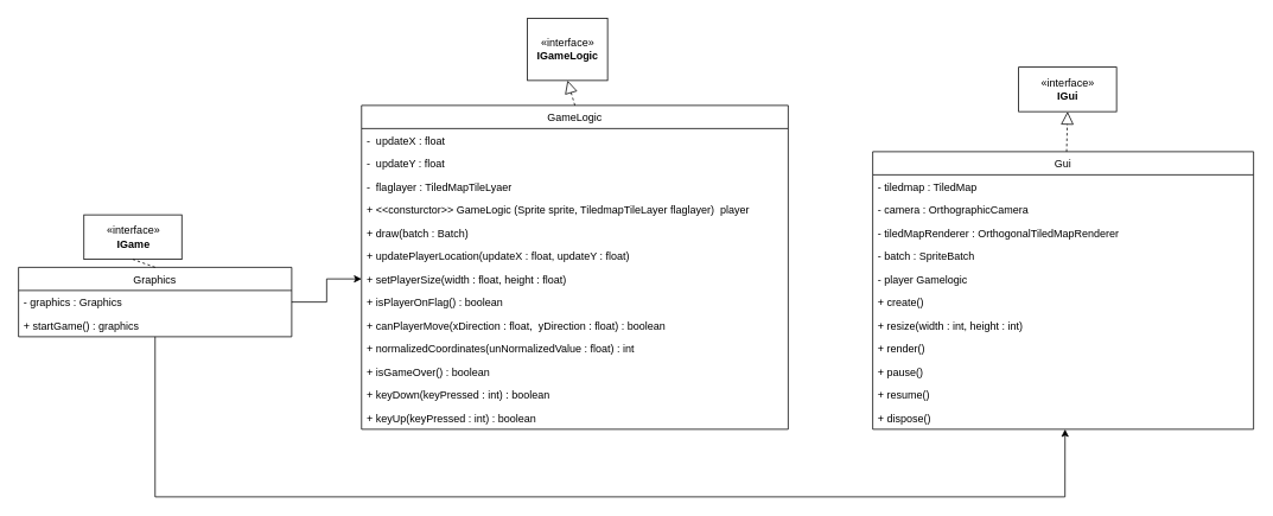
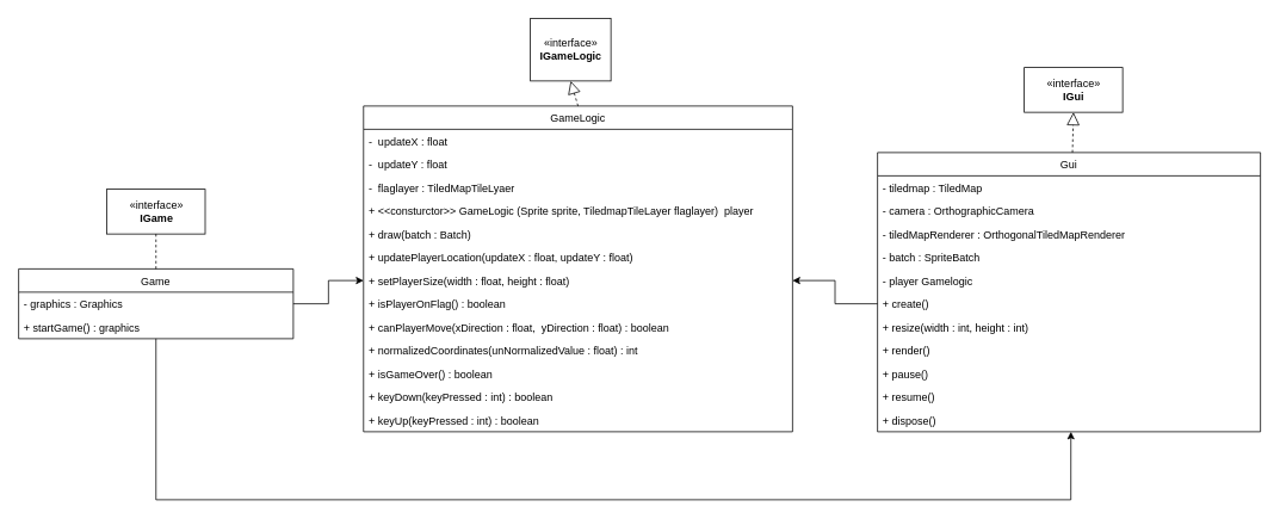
  <mxCell id="0" />
  <mxCell id="1" parent="0" />
- <mxCell id="2" value="«interface»&lt;br&gt;&lt;b&gt;IGame&lt;/b&gt;" style="html=1;" parent="1" vertex="1"><mxGeometry x="93.5" y="241" width="110" height="50" as="geometry" /></mxCell>
+ <mxCell id="2" value="«interface»&lt;br&gt;&lt;b&gt;IGame&lt;/b&gt;" style="html=1;" parent="1" vertex="1"><mxGeometry x="118.5" y="211" width="110" height="50" as="geometry" /></mxCell>
  <mxCell id="3" style="edgeStyle=orthogonalEdgeStyle;rounded=0;orthogonalLoop=1;jettySize=auto;html=1;exitX=0.5;exitY=1;exitDx=0;exitDy=0;entryX=0.505;entryY=1;entryDx=0;entryDy=0;entryPerimeter=0;" edge="1" parent="1" source="4" target="35"><mxGeometry relative="1" as="geometry"><Array as="points"><mxPoint x="174" y="558" /><mxPoint x="1196" y="558" /></Array></mxGeometry></mxCell>
- <mxCell id="4" value="Graphics" style="swimlane;fontStyle=0;childLayout=stackLayout;horizontal=1;startSize=26;fillColor=none;horizontalStack=0;resizeParent=1;resizeParentMax=0;resizeLast=0;collapsible=1;marginBottom=0;" parent="1" vertex="1"><mxGeometry x="20" y="300" width="307" height="78" as="geometry" /></mxCell>
+ <mxCell id="4" value="Game" style="swimlane;fontStyle=0;childLayout=stackLayout;horizontal=1;startSize=26;fillColor=none;horizontalStack=0;resizeParent=1;resizeParentMax=0;resizeLast=0;collapsible=1;marginBottom=0;" parent="1" vertex="1"><mxGeometry x="20" y="300" width="307" height="78" as="geometry" /></mxCell>
  <mxCell id="5" value="- graphics : Graphics" style="text;strokeColor=none;fillColor=none;align=left;verticalAlign=top;spacingLeft=4;spacingRight=4;overflow=hidden;rotatable=0;points=[[0,0.5],[1,0.5]];portConstraint=eastwest;" parent="4" vertex="1"><mxGeometry y="26" width="307" height="26" as="geometry" /></mxCell>
  <mxCell id="6" value="+ startGame() : graphics" style="text;strokeColor=none;fillColor=none;align=left;verticalAlign=top;spacingLeft=4;spacingRight=4;overflow=hidden;rotatable=0;points=[[0,0.5],[1,0.5]];portConstraint=eastwest;" vertex="1" parent="4"><mxGeometry y="52" width="307" height="26" as="geometry" /></mxCell>
  <mxCell id="7" value="" style="endArrow=none;dashed=1;endFill=0;endSize=12;html=1;entryX=0.5;entryY=1;entryDx=0;entryDy=0;exitX=0.5;exitY=0;exitDx=0;exitDy=0;" parent="1" source="4" target="2" edge="1"><mxGeometry width="160" relative="1" as="geometry"><mxPoint x="-53.5" y="395" as="sourcePoint" /><mxPoint x="106.5" y="395" as="targetPoint" /></mxGeometry></mxCell>
  <mxCell id="8" value="«interface»&lt;br&gt;&lt;b&gt;IGameLogic&lt;/b&gt;" style="html=1;" parent="1" vertex="1"><mxGeometry x="592" y="20" width="90" height="70" as="geometry" /></mxCell>
  <mxCell id="9" value="GameLogic" style="swimlane;fontStyle=0;childLayout=stackLayout;horizontal=1;startSize=26;fillColor=none;horizontalStack=0;resizeParent=1;resizeParentMax=0;resizeLast=0;collapsible=1;marginBottom=0;" parent="1" vertex="1"><mxGeometry x="405.5" y="118" width="479.5" height="364" as="geometry" /></mxCell>
  <mxCell id="10" value="-  updateX : float" style="text;strokeColor=none;fillColor=none;align=left;verticalAlign=top;spacingLeft=4;spacingRight=4;overflow=hidden;rotatable=0;points=[[0,0.5],[1,0.5]];portConstraint=eastwest;" parent="9" vertex="1"><mxGeometry y="26" width="479.5" height="26" as="geometry" /></mxCell>
  <mxCell id="11" value="-  updateY : float " style="text;strokeColor=none;fillColor=none;align=left;verticalAlign=top;spacingLeft=4;spacingRight=4;overflow=hidden;rotatable=0;points=[[0,0.5],[1,0.5]];portConstraint=eastwest;" parent="9" vertex="1"><mxGeometry y="52" width="479.5" height="26" as="geometry" /></mxCell>
  <mxCell id="12" value="-  flaglayer : TiledMapTileLyaer" style="text;strokeColor=none;fillColor=none;align=left;verticalAlign=top;spacingLeft=4;spacingRight=4;overflow=hidden;rotatable=0;points=[[0,0.5],[1,0.5]];portConstraint=eastwest;" parent="9" vertex="1"><mxGeometry y="78" width="479.5" height="26" as="geometry" /></mxCell>
  <mxCell id="13" value="+ &lt;&lt;consturctor&gt;&gt; GameLogic (Sprite sprite, TiledmapTileLayer flaglayer)  player" style="text;strokeColor=none;fillColor=none;align=left;verticalAlign=top;spacingLeft=4;spacingRight=4;overflow=hidden;rotatable=0;points=[[0,0.5],[1,0.5]];portConstraint=eastwest;" vertex="1" parent="9"><mxGeometry y="104" width="479.5" height="26" as="geometry" /></mxCell>
  <mxCell id="14" value="+ draw(batch : Batch)" style="text;strokeColor=none;fillColor=none;align=left;verticalAlign=top;spacingLeft=4;spacingRight=4;overflow=hidden;rotatable=0;points=[[0,0.5],[1,0.5]];portConstraint=eastwest;" parent="9" vertex="1"><mxGeometry y="130" width="479.5" height="26" as="geometry" /></mxCell>
  <mxCell id="15" value="+ updatePlayerLocation(updateX : float, updateY : float)" style="text;strokeColor=none;fillColor=none;align=left;verticalAlign=top;spacingLeft=4;spacingRight=4;overflow=hidden;rotatable=0;points=[[0,0.5],[1,0.5]];portConstraint=eastwest;" parent="9" vertex="1"><mxGeometry y="156" width="479.5" height="26" as="geometry" /></mxCell>
  <mxCell id="16" value="+ setPlayerSize(width : float, height : float)&#10;" style="text;strokeColor=none;fillColor=none;align=left;verticalAlign=top;spacingLeft=4;spacingRight=4;overflow=hidden;rotatable=0;points=[[0,0.5],[1,0.5]];portConstraint=eastwest;" parent="9" vertex="1"><mxGeometry y="182" width="479.5" height="26" as="geometry" /></mxCell>
  <mxCell id="17" value="+ isPlayerOnFlag() : boolean" style="text;strokeColor=none;fillColor=none;align=left;verticalAlign=top;spacingLeft=4;spacingRight=4;overflow=hidden;rotatable=0;points=[[0,0.5],[1,0.5]];portConstraint=eastwest;" parent="9" vertex="1"><mxGeometry y="208" width="479.5" height="26" as="geometry" /></mxCell>
  <mxCell id="18" value="+ canPlayerMove(xDirection : float,  yDirection : float) : boolean" style="text;strokeColor=none;fillColor=none;align=left;verticalAlign=top;spacingLeft=4;spacingRight=4;overflow=hidden;rotatable=0;points=[[0,0.5],[1,0.5]];portConstraint=eastwest;" parent="9" vertex="1"><mxGeometry y="234" width="479.5" height="26" as="geometry" /></mxCell>
  <mxCell id="19" value="+ normalizedCoordinates(unNormalizedValue : float) : int" style="text;strokeColor=none;fillColor=none;align=left;verticalAlign=top;spacingLeft=4;spacingRight=4;overflow=hidden;rotatable=0;points=[[0,0.5],[1,0.5]];portConstraint=eastwest;" parent="9" vertex="1"><mxGeometry y="260" width="479.5" height="26" as="geometry" /></mxCell>
  <mxCell id="20" value="+ isGameOver() : boolean " style="text;strokeColor=none;fillColor=none;align=left;verticalAlign=top;spacingLeft=4;spacingRight=4;overflow=hidden;rotatable=0;points=[[0,0.5],[1,0.5]];portConstraint=eastwest;" parent="9" vertex="1"><mxGeometry y="286" width="479.5" height="26" as="geometry" /></mxCell>
  <mxCell id="21" value="+ keyDown(keyPressed : int) : boolean" style="text;strokeColor=none;fillColor=none;align=left;verticalAlign=top;spacingLeft=4;spacingRight=4;overflow=hidden;rotatable=0;points=[[0,0.5],[1,0.5]];portConstraint=eastwest;" vertex="1" parent="9"><mxGeometry y="312" width="479.5" height="26" as="geometry" /></mxCell>
  <mxCell id="22" value="+ keyUp(keyPressed : int) : boolean" style="text;strokeColor=none;fillColor=none;align=left;verticalAlign=top;spacingLeft=4;spacingRight=4;overflow=hidden;rotatable=0;points=[[0,0.5],[1,0.5]];portConstraint=eastwest;" vertex="1" parent="9"><mxGeometry y="338" width="479.5" height="26" as="geometry" /></mxCell>
  <mxCell id="23" value="" style="endArrow=block;dashed=1;endFill=0;endSize=12;html=1;entryX=0.5;entryY=1;entryDx=0;entryDy=0;exitX=0.5;exitY=0;exitDx=0;exitDy=0;" parent="1" source="9" target="8" edge="1"><mxGeometry width="160" relative="1" as="geometry"><mxPoint x="282.5" y="155" as="sourcePoint" /><mxPoint x="442.5" y="155" as="targetPoint" /></mxGeometry></mxCell>
  <mxCell id="24" value="Gui" style="swimlane;fontStyle=0;childLayout=stackLayout;horizontal=1;startSize=26;fillColor=none;horizontalStack=0;resizeParent=1;resizeParentMax=0;resizeLast=0;collapsible=1;marginBottom=0;" parent="1" vertex="1"><mxGeometry x="980" y="170" width="428" height="312" as="geometry" /></mxCell>
  <mxCell id="25" value="- tiledmap : TiledMap" style="text;strokeColor=none;fillColor=none;align=left;verticalAlign=top;spacingLeft=4;spacingRight=4;overflow=hidden;rotatable=0;points=[[0,0.5],[1,0.5]];portConstraint=eastwest;" parent="24" vertex="1"><mxGeometry y="26" width="428" height="26" as="geometry" /></mxCell>
  <mxCell id="26" value="- camera : OrthographicCamera" style="text;strokeColor=none;fillColor=none;align=left;verticalAlign=top;spacingLeft=4;spacingRight=4;overflow=hidden;rotatable=0;points=[[0,0.5],[1,0.5]];portConstraint=eastwest;" vertex="1" parent="24"><mxGeometry y="52" width="428" height="26" as="geometry" /></mxCell>
  <mxCell id="27" value="- tiledMapRenderer : OrthogonalTiledMapRenderer" style="text;strokeColor=none;fillColor=none;align=left;verticalAlign=top;spacingLeft=4;spacingRight=4;overflow=hidden;rotatable=0;points=[[0,0.5],[1,0.5]];portConstraint=eastwest;" vertex="1" parent="24"><mxGeometry y="78" width="428" height="26" as="geometry" /></mxCell>
  <mxCell id="28" value="- batch : SpriteBatch" style="text;strokeColor=none;fillColor=none;align=left;verticalAlign=top;spacingLeft=4;spacingRight=4;overflow=hidden;rotatable=0;points=[[0,0.5],[1,0.5]];portConstraint=eastwest;" vertex="1" parent="24"><mxGeometry y="104" width="428" height="26" as="geometry" /></mxCell>
  <mxCell id="29" value="- player Gamelogic" style="text;strokeColor=none;fillColor=none;align=left;verticalAlign=top;spacingLeft=4;spacingRight=4;overflow=hidden;rotatable=0;points=[[0,0.5],[1,0.5]];portConstraint=eastwest;" vertex="1" parent="24"><mxGeometry y="130" width="428" height="26" as="geometry" /></mxCell>
  <mxCell id="30" value="+ create() " style="text;strokeColor=none;fillColor=none;align=left;verticalAlign=top;spacingLeft=4;spacingRight=4;overflow=hidden;rotatable=0;points=[[0,0.5],[1,0.5]];portConstraint=eastwest;" vertex="1" parent="24"><mxGeometry y="156" width="428" height="26" as="geometry" /></mxCell>
  <mxCell id="31" value="+ resize(width : int, height : int)" style="text;strokeColor=none;fillColor=none;align=left;verticalAlign=top;spacingLeft=4;spacingRight=4;overflow=hidden;rotatable=0;points=[[0,0.5],[1,0.5]];portConstraint=eastwest;" vertex="1" parent="24"><mxGeometry y="182" width="428" height="26" as="geometry" /></mxCell>
  <mxCell id="32" value="+ render()" style="text;strokeColor=none;fillColor=none;align=left;verticalAlign=top;spacingLeft=4;spacingRight=4;overflow=hidden;rotatable=0;points=[[0,0.5],[1,0.5]];portConstraint=eastwest;" vertex="1" parent="24"><mxGeometry y="208" width="428" height="26" as="geometry" /></mxCell>
  <mxCell id="33" value="+ pause()" style="text;strokeColor=none;fillColor=none;align=left;verticalAlign=top;spacingLeft=4;spacingRight=4;overflow=hidden;rotatable=0;points=[[0,0.5],[1,0.5]];portConstraint=eastwest;" vertex="1" parent="24"><mxGeometry y="234" width="428" height="26" as="geometry" /></mxCell>
  <mxCell id="34" value="+ resume()" style="text;strokeColor=none;fillColor=none;align=left;verticalAlign=top;spacingLeft=4;spacingRight=4;overflow=hidden;rotatable=0;points=[[0,0.5],[1,0.5]];portConstraint=eastwest;" vertex="1" parent="24"><mxGeometry y="260" width="428" height="26" as="geometry" /></mxCell>
  <mxCell id="35" value="+ dispose()" style="text;strokeColor=none;fillColor=none;align=left;verticalAlign=top;spacingLeft=4;spacingRight=4;overflow=hidden;rotatable=0;points=[[0,0.5],[1,0.5]];portConstraint=eastwest;" vertex="1" parent="24"><mxGeometry y="286" width="428" height="26" as="geometry" /></mxCell>
  <mxCell id="36" value="«interface»&lt;br&gt;&lt;b&gt;IGui&lt;/b&gt;" style="html=1;" parent="1" vertex="1"><mxGeometry x="1144" y="75" width="110" height="50" as="geometry" /></mxCell>
  <mxCell id="37" value="" style="endArrow=block;dashed=1;endFill=0;endSize=12;html=1;entryX=0.5;entryY=1;entryDx=0;entryDy=0;" parent="1" source="24" target="36" edge="1"><mxGeometry width="160" relative="1" as="geometry"><mxPoint x="1053.5" y="156" as="sourcePoint" /><mxPoint x="1054.5" y="127" as="targetPoint" /></mxGeometry></mxCell>
  <mxCell id="38" style="edgeStyle=orthogonalEdgeStyle;rounded=0;orthogonalLoop=1;jettySize=auto;html=1;exitX=1;exitY=0.5;exitDx=0;exitDy=0;entryX=0;entryY=0.5;entryDx=0;entryDy=0;" edge="1" parent="1" source="5" target="16"><mxGeometry relative="1" as="geometry" /></mxCell>
+ <mxCell id="39" style="edgeStyle=orthogonalEdgeStyle;rounded=0;orthogonalLoop=1;jettySize=auto;html=1;exitX=0;exitY=0.5;exitDx=0;exitDy=0;entryX=1;entryY=0.5;entryDx=0;entryDy=0;" edge="1" parent="1" source="30" target="16"><mxGeometry relative="1" as="geometry" /></mxCell>
